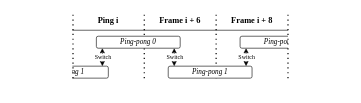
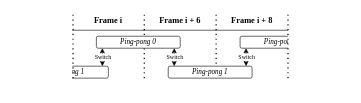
  <mxCell id="0" />
  <mxCell id="1" parent="0" />
  <mxCell id="2" value="Ping-pong 0" style="rounded=1;whiteSpace=wrap;html=1;fontFamily=Times New Roman;fontStyle=2" vertex="1" parent="1"><mxGeometry x="400" y="60" width="140" height="20" as="geometry" /></mxCell>
  <mxCell id="3" value="Ping-pong 1" style="rounded=1;whiteSpace=wrap;html=1;fontFamily=Times New Roman;fontStyle=2" vertex="1" parent="1"><mxGeometry x="40" y="110" width="140" height="20" as="geometry" /></mxCell>
  <mxCell id="4" value="" style="endArrow=none;html=1;rounded=0;" edge="1" parent="1"><mxGeometry width="50" height="50" relative="1" as="geometry"><mxPoint x="120" y="50" as="sourcePoint" /><mxPoint x="480" y="50" as="targetPoint" /></mxGeometry></mxCell>
  <mxCell id="5" value="" style="endArrow=none;dashed=1;html=1;dashPattern=1 3;strokeWidth=2;rounded=0;" edge="1" parent="1"><mxGeometry width="50" height="50" relative="1" as="geometry"><mxPoint x="240" y="130" as="sourcePoint" /><mxPoint x="240" y="20" as="targetPoint" /></mxGeometry></mxCell>
  <mxCell id="6" value="" style="endArrow=none;dashed=1;html=1;dashPattern=1 3;strokeWidth=2;rounded=0;" edge="1" parent="1"><mxGeometry width="50" height="50" relative="1" as="geometry"><mxPoint x="360" y="130" as="sourcePoint" /><mxPoint x="360" y="20" as="targetPoint" /></mxGeometry></mxCell>
- <mxCell id="7" value="Ping i" style="text;html=1;strokeColor=none;fillColor=none;align=center;verticalAlign=middle;whiteSpace=wrap;rounded=0;fontFamily=Times New Roman;fontStyle=1;fontSize=14;spacing=2;" vertex="1" parent="1"><mxGeometry x="120" y="20" width="120" height="30" as="geometry" /></mxCell>
+ <mxCell id="7" value="Frame i" style="text;html=1;strokeColor=none;fillColor=none;align=center;verticalAlign=middle;whiteSpace=wrap;rounded=0;fontFamily=Times New Roman;fontStyle=1;fontSize=14;spacing=2;" vertex="1" parent="1"><mxGeometry x="120" y="20" width="120" height="30" as="geometry" /></mxCell>
  <mxCell id="8" value="Frame i + 6" style="text;html=1;strokeColor=none;fillColor=none;align=center;verticalAlign=middle;whiteSpace=wrap;rounded=0;fontFamily=Times New Roman;fontStyle=1;fontSize=14;" vertex="1" parent="1"><mxGeometry x="240" y="20" width="120" height="30" as="geometry" /></mxCell>
  <mxCell id="9" value="Frame i + 8" style="text;html=1;strokeColor=none;fillColor=none;align=center;verticalAlign=middle;whiteSpace=wrap;rounded=0;fontFamily=Times New Roman;fontStyle=1;fontSize=14;" vertex="1" parent="1"><mxGeometry x="360" y="20" width="120" height="30" as="geometry" /></mxCell>
  <mxCell id="10" value="Ping-pong 0" style="rounded=1;whiteSpace=wrap;html=1;fontFamily=Times New Roman;fontStyle=2" vertex="1" parent="1"><mxGeometry x="160" y="60" width="140" height="20" as="geometry" /></mxCell>
  <mxCell id="11" value="Ping-pong 1" style="rounded=1;whiteSpace=wrap;html=1;fontFamily=Times New Roman;fontStyle=2" vertex="1" parent="1"><mxGeometry x="280" y="110" width="140" height="20" as="geometry" /></mxCell>
  <mxCell id="12" value="" style="endArrow=classic;startArrow=classic;html=1;rounded=0;entryX=0.929;entryY=1;entryDx=0;entryDy=0;entryPerimeter=0;" edge="1" parent="1"><mxGeometry width="50" height="50" relative="1" as="geometry"><mxPoint x="290" y="110" as="sourcePoint" /><mxPoint x="290" y="80" as="targetPoint" /></mxGeometry></mxCell>
  <mxCell id="13" value="Switch" style="edgeLabel;html=1;align=center;verticalAlign=middle;resizable=0;points=[];fontSize=10;fontFamily=Times New Roman;" vertex="1" connectable="0" parent="12"><mxGeometry x="0.071" relative="1" as="geometry"><mxPoint as="offset" /></mxGeometry></mxCell>
  <mxCell id="14" value="" style="rounded=0;whiteSpace=wrap;html=1;strokeColor=none;" vertex="1" parent="1"><mxGeometry x="480" y="50" width="100" height="60" as="geometry" /></mxCell>
  <mxCell id="15" value="" style="rounded=0;whiteSpace=wrap;html=1;strokeColor=none;" vertex="1" parent="1"><mxGeometry x="20" y="90" width="100" height="60" as="geometry" /></mxCell>
  <mxCell id="16" value="" style="endArrow=none;dashed=1;html=1;dashPattern=1 3;strokeWidth=2;rounded=0;" edge="1" parent="1"><mxGeometry width="50" height="50" relative="1" as="geometry"><mxPoint x="121" y="130" as="sourcePoint" /><mxPoint x="121" y="20" as="targetPoint" /></mxGeometry></mxCell>
  <mxCell id="17" value="" style="endArrow=none;dashed=1;html=1;dashPattern=1 3;strokeWidth=2;rounded=0;" edge="1" parent="1"><mxGeometry width="50" height="50" relative="1" as="geometry"><mxPoint x="480" y="130" as="sourcePoint" /><mxPoint x="480" y="20" as="targetPoint" /></mxGeometry></mxCell>
  <mxCell id="18" value="" style="endArrow=classic;startArrow=classic;html=1;rounded=0;entryX=0.929;entryY=1;entryDx=0;entryDy=0;entryPerimeter=0;" edge="1" parent="1"><mxGeometry width="50" height="50" relative="1" as="geometry"><mxPoint x="410" y="110" as="sourcePoint" /><mxPoint x="410" y="80" as="targetPoint" /></mxGeometry></mxCell>
  <mxCell id="19" value="Switch" style="edgeLabel;html=1;align=center;verticalAlign=middle;resizable=0;points=[];fontSize=10;fontFamily=Times New Roman;" vertex="1" connectable="0" parent="18"><mxGeometry x="0.071" relative="1" as="geometry"><mxPoint as="offset" /></mxGeometry></mxCell>
  <mxCell id="20" value="" style="endArrow=classic;startArrow=classic;html=1;rounded=0;entryX=0.929;entryY=1;entryDx=0;entryDy=0;entryPerimeter=0;" edge="1" parent="1"><mxGeometry width="50" height="50" relative="1" as="geometry"><mxPoint x="170" y="110" as="sourcePoint" /><mxPoint x="170" y="80" as="targetPoint" /></mxGeometry></mxCell>
  <mxCell id="21" value="Switch" style="edgeLabel;html=1;align=center;verticalAlign=middle;resizable=0;points=[];fontSize=10;fontFamily=Times New Roman;" vertex="1" connectable="0" parent="20"><mxGeometry x="0.071" relative="1" as="geometry"><mxPoint as="offset" /></mxGeometry></mxCell>
